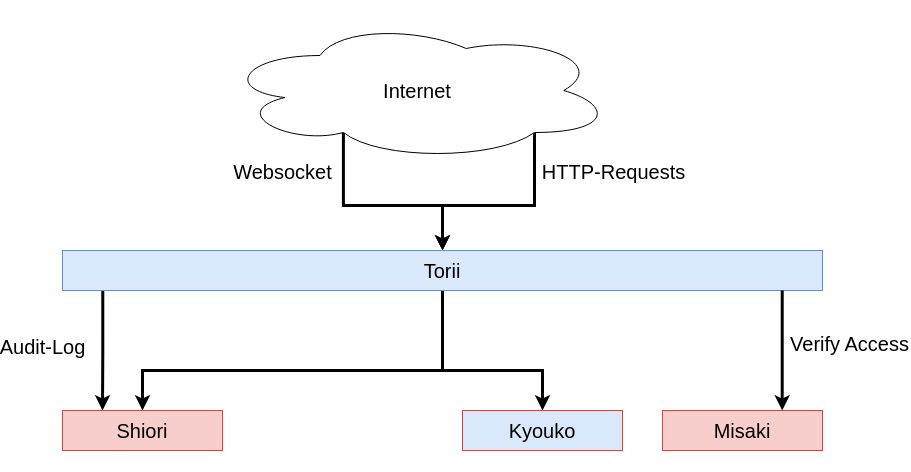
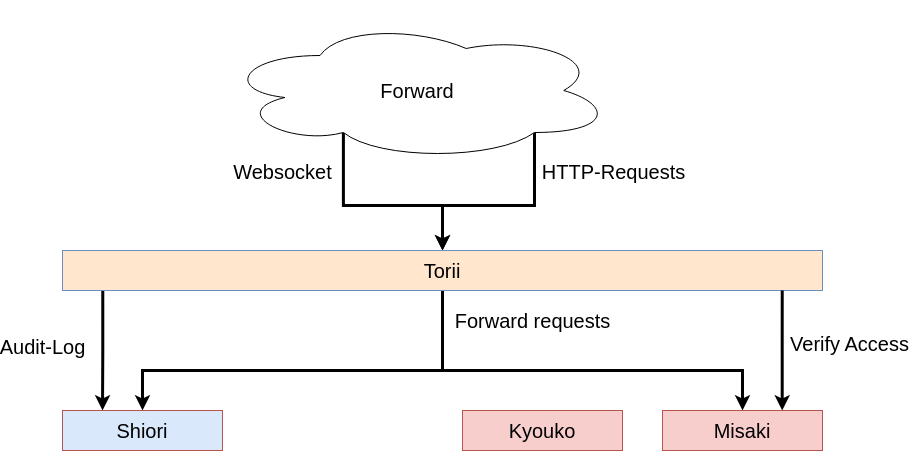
  <mxCell id="0" />
  <mxCell id="1" parent="0" />
- <mxCell id="2" style="edgeStyle=orthogonalEdgeStyle;rounded=0;orthogonalLoop=1;jettySize=auto;html=1;strokeWidth=3;" edge="1" parent="1" source="12" target="13"><mxGeometry relative="1" as="geometry"><Array as="points"><mxPoint x="400" y="370" /><mxPoint x="500" y="370" /></Array></mxGeometry></mxCell>
  <mxCell id="3" style="edgeStyle=orthogonalEdgeStyle;rounded=0;orthogonalLoop=1;jettySize=auto;html=1;entryX=0.5;entryY=0;entryDx=0;entryDy=0;strokeWidth=3;" edge="1" parent="1" source="12" target="15"><mxGeometry relative="1" as="geometry"><Array as="points"><mxPoint x="400" y="370" /><mxPoint x="100" y="370" /></Array></mxGeometry></mxCell>
+ <mxCell id="4" style="edgeStyle=orthogonalEdgeStyle;rounded=0;orthogonalLoop=1;jettySize=auto;html=1;entryX=0.5;entryY=0;entryDx=0;entryDy=0;strokeWidth=3;" edge="1" parent="1" source="12" target="14"><mxGeometry relative="1" as="geometry"><Array as="points"><mxPoint x="400" y="370" /><mxPoint x="700" y="370" /></Array></mxGeometry></mxCell>
+ <mxCell id="5" value="Forward requests" style="edgeLabel;html=1;align=center;verticalAlign=middle;resizable=0;points=[];fontSize=20;" vertex="1" connectable="0" parent="4"><mxGeometry x="-0.894" y="2" relative="1" as="geometry"><mxPoint x="87.97" y="7.71" as="offset" /></mxGeometry></mxCell>
  <mxCell id="6" style="edgeStyle=orthogonalEdgeStyle;rounded=0;orthogonalLoop=1;jettySize=auto;html=1;exitX=0.5;exitY=0;exitDx=0;exitDy=0;endArrow=none;endFill=0;startArrow=classic;startFill=1;entryX=0.31;entryY=0.8;entryDx=0;entryDy=0;entryPerimeter=0;strokeWidth=3;" edge="1" parent="1" source="12" target="16"><mxGeometry relative="1" as="geometry"><mxPoint x="260" y="170" as="targetPoint" /></mxGeometry></mxCell>
  <mxCell id="7" value="Websocket" style="edgeLabel;html=1;align=center;verticalAlign=middle;resizable=0;points=[];fontSize=20;" vertex="1" connectable="0" parent="6"><mxGeometry x="0.513" y="2" relative="1" as="geometry"><mxPoint x="-58.91" y="-14.92" as="offset" /></mxGeometry></mxCell>
  <mxCell id="8" style="edgeStyle=orthogonalEdgeStyle;rounded=0;orthogonalLoop=1;jettySize=auto;html=1;startArrow=classic;startFill=1;endArrow=none;endFill=0;entryX=0.8;entryY=0.8;entryDx=0;entryDy=0;entryPerimeter=0;strokeWidth=3;" edge="1" parent="1" source="12" target="16"><mxGeometry relative="1" as="geometry"><mxPoint x="540" y="170" as="targetPoint" /></mxGeometry></mxCell>
  <mxCell id="9" value="HTTP-Requests" style="edgeLabel;html=1;align=center;verticalAlign=middle;resizable=0;points=[];fontSize=20;" vertex="1" connectable="0" parent="8"><mxGeometry x="0.394" y="2" relative="1" as="geometry"><mxPoint x="80" y="-25.33" as="offset" /></mxGeometry></mxCell>
  <mxCell id="10" style="edgeStyle=orthogonalEdgeStyle;rounded=0;orthogonalLoop=1;jettySize=auto;html=1;entryX=0.25;entryY=0;entryDx=0;entryDy=0;startArrow=none;startFill=0;endArrow=classic;endFill=1;fontSize=20;exitX=0.053;exitY=0.984;exitDx=0;exitDy=0;exitPerimeter=0;strokeWidth=3;" edge="1" parent="1" source="12" target="15"><mxGeometry relative="1" as="geometry" /></mxCell>
  <mxCell id="11" value="Audit-Log" style="edgeLabel;html=1;align=center;verticalAlign=middle;resizable=0;points=[];fontSize=20;" vertex="1" connectable="0" parent="10"><mxGeometry x="-0.247" y="-1" relative="1" as="geometry"><mxPoint x="-59.33" y="10.05" as="offset" /></mxGeometry></mxCell>
- <mxCell id="12" value="Torii" style="rounded=0;whiteSpace=wrap;html=1;fontSize=20;fillColor=#dae8fc;strokeColor=#6c8ebf;" vertex="1" parent="1"><mxGeometry x="20" y="250" width="760" height="40" as="geometry" /></mxCell>
- <mxCell id="13" value="Kyouko" style="rounded=0;whiteSpace=wrap;html=1;fontSize=20;fillColor=#dae8fc;strokeColor=#b85450;" vertex="1" parent="1"><mxGeometry x="420" y="410" width="160" height="40" as="geometry" /></mxCell>
+ <mxCell id="12" value="Torii" style="rounded=0;whiteSpace=wrap;html=1;fontSize=20;fillColor=#ffe6cc;strokeColor=#6c8ebf;" vertex="1" parent="1"><mxGeometry x="20" y="250" width="760" height="40" as="geometry" /></mxCell>
+ <mxCell id="13" value="Kyouko" style="rounded=0;whiteSpace=wrap;html=1;fontSize=20;fillColor=#f8cecc;strokeColor=#b85450;" vertex="1" parent="1"><mxGeometry x="420" y="410" width="160" height="40" as="geometry" /></mxCell>
  <mxCell id="14" value="Misaki" style="rounded=0;whiteSpace=wrap;html=1;fontSize=20;fillColor=#f8cecc;strokeColor=#b85450;" vertex="1" parent="1"><mxGeometry x="620" y="410" width="160" height="40" as="geometry" /></mxCell>
- <mxCell id="15" value="Shiori" style="rounded=0;whiteSpace=wrap;html=1;fontSize=20;fillColor=#f8cecc;strokeColor=#b85450;" vertex="1" parent="1"><mxGeometry x="20" y="410" width="160" height="40" as="geometry" /></mxCell>
- <mxCell id="16" value="Internet" style="ellipse;shape=cloud;whiteSpace=wrap;html=1;fontSize=20;" vertex="1" parent="1"><mxGeometry x="180" y="20" width="390" height="140" as="geometry" /></mxCell>
+ <mxCell id="15" value="Shiori" style="rounded=0;whiteSpace=wrap;html=1;fontSize=20;fillColor=#dae8fc;strokeColor=#b85450;" vertex="1" parent="1"><mxGeometry x="20" y="410" width="160" height="40" as="geometry" /></mxCell>
+ <mxCell id="16" value="Forward" style="ellipse;shape=cloud;whiteSpace=wrap;html=1;fontSize=20;" vertex="1" parent="1"><mxGeometry x="180" y="20" width="390" height="140" as="geometry" /></mxCell>
  <mxCell id="17" style="edgeStyle=orthogonalEdgeStyle;rounded=0;orthogonalLoop=1;jettySize=auto;html=1;entryX=0.25;entryY=0;entryDx=0;entryDy=0;startArrow=none;startFill=0;endArrow=classic;endFill=1;fontSize=20;exitX=0.947;exitY=0.998;exitDx=0;exitDy=0;exitPerimeter=0;strokeWidth=3;" edge="1" parent="1" source="12"><mxGeometry relative="1" as="geometry"><mxPoint x="739.98" y="329.36" as="sourcePoint" /><mxPoint x="739.7" y="410" as="targetPoint" /></mxGeometry></mxCell>
  <mxCell id="18" value="Verify Access" style="edgeLabel;html=1;align=center;verticalAlign=middle;resizable=0;points=[];fontSize=20;" vertex="1" connectable="0" parent="17"><mxGeometry x="-0.354" y="-2" relative="1" as="geometry"><mxPoint x="69.29" y="14.08" as="offset" /></mxGeometry></mxCell>
